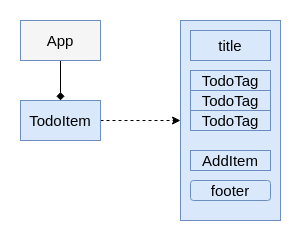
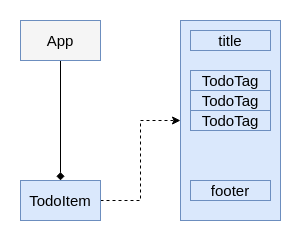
  <mxCell id="0" />
  <mxCell id="1" parent="0" />
  <mxCell id="2" style="edgeStyle=orthogonalEdgeStyle;rounded=0;orthogonalLoop=1;jettySize=auto;html=1;exitX=1;exitY=0.5;exitDx=0;exitDy=0;entryX=0;entryY=0.5;entryDx=0;entryDy=0;fontSize=15;dashed=1;" edge="1" parent="1" source="3" target="6"><mxGeometry relative="1" as="geometry" /></mxCell>
- <mxCell id="3" value="TodoItem" style="rounded=0;whiteSpace=wrap;html=1;fontSize=15;strokeColor=#6c8ebf;fillColor=#dae8fc;" vertex="1" parent="1"><mxGeometry x="20" y="100" width="80" height="40" as="geometry" /></mxCell>
+ <mxCell id="3" value="TodoItem" style="rounded=0;whiteSpace=wrap;html=1;fontSize=15;strokeColor=#6c8ebf;fillColor=#dae8fc;" vertex="1" parent="1"><mxGeometry x="20" y="180" width="80" height="40" as="geometry" /></mxCell>
  <mxCell id="4" style="edgeStyle=orthogonalEdgeStyle;rounded=0;orthogonalLoop=1;jettySize=auto;html=1;exitX=0.5;exitY=1;exitDx=0;exitDy=0;fontSize=15;endArrow=diamond;" edge="1" parent="1" source="5" target="3"><mxGeometry relative="1" as="geometry" /></mxCell>
  <mxCell id="5" value="App" style="rounded=0;whiteSpace=wrap;html=1;fontSize=15;strokeColor=#6c8ebf;fillColor=#f5f5f5;" vertex="1" parent="1"><mxGeometry x="20" y="20" width="80" height="40" as="geometry" /></mxCell>
  <mxCell id="6" value="" style="rounded=0;whiteSpace=wrap;html=1;fontSize=15;strokeColor=#6c8ebf;fillColor=#dae8fc;" vertex="1" parent="1"><mxGeometry x="180" y="20" width="100" height="200" as="geometry" /></mxCell>
- <mxCell id="7" value="title" style="rounded=0;whiteSpace=wrap;html=1;fontSize=15;strokeColor=#6c8ebf;fillColor=#dae8fc;" vertex="1" parent="1"><mxGeometry x="190" y="30" width="80" height="30" as="geometry" /></mxCell>
+ <mxCell id="7" value="title" style="rounded=0;whiteSpace=wrap;html=1;fontSize=15;strokeColor=#6c8ebf;fillColor=#dae8fc;" vertex="1" parent="1"><mxGeometry x="190" y="30" width="80" height="20" as="geometry" /></mxCell>
  <mxCell id="8" value="TodoTag" style="rounded=0;whiteSpace=wrap;html=1;fontSize=15;strokeColor=#6c8ebf;fillColor=#dae8fc;" vertex="1" parent="1"><mxGeometry x="190" y="70" width="80" height="20" as="geometry" /></mxCell>
  <mxCell id="9" value="TodoTag" style="rounded=0;whiteSpace=wrap;html=1;fontSize=15;strokeColor=#6c8ebf;fillColor=#dae8fc;" vertex="1" parent="1"><mxGeometry x="190" y="90" width="80" height="20" as="geometry" /></mxCell>
  <mxCell id="10" value="TodoTag" style="rounded=0;whiteSpace=wrap;html=1;fontSize=15;strokeColor=#6c8ebf;fillColor=#dae8fc;" vertex="1" parent="1"><mxGeometry x="190" y="110" width="80" height="20" as="geometry" /></mxCell>
- <mxCell id="11" value="AddItem" style="rounded=0;whiteSpace=wrap;html=1;fontSize=15;strokeColor=#6c8ebf;fillColor=#dae8fc;" vertex="1" parent="1"><mxGeometry x="190" y="150" width="80" height="20" as="geometry" /></mxCell>
- <mxCell id="12" value="footer" style="whiteSpace=wrap;html=1;fontSize=15;strokeColor=#6c8ebf;fillColor=#dae8fc;rounded=1;" vertex="1" parent="1"><mxGeometry x="190" y="180" width="80" height="20" as="geometry" /></mxCell>
+ <mxCell id="12" value="footer" style="rounded=0;whiteSpace=wrap;html=1;fontSize=15;strokeColor=#6c8ebf;fillColor=#dae8fc;" vertex="1" parent="1"><mxGeometry x="190" y="180" width="80" height="20" as="geometry" /></mxCell>
